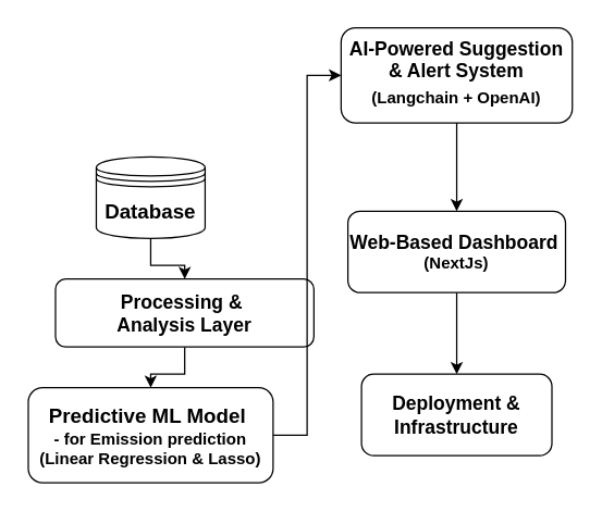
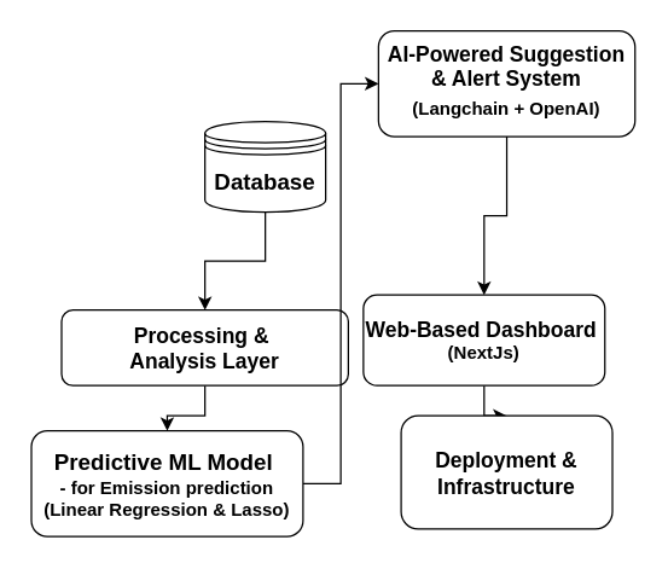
  <mxCell id="0" />
  <mxCell id="1" parent="0" />
  <mxCell id="2" value="" style="group" vertex="1" connectable="0" parent="1"><mxGeometry x="20" y="20" width="400" height="335" as="geometry" /></mxCell>
  <mxCell id="3" style="edgeStyle=orthogonalEdgeStyle;rounded=0;orthogonalLoop=1;jettySize=auto;html=1;" edge="1" parent="2" source="4" target="6"><mxGeometry relative="1" as="geometry" /></mxCell>
  <mxCell id="4" value="&lt;b&gt;&lt;font style=&quot;font-size: 14px;&quot;&gt;Processing&amp;nbsp;&lt;/font&gt;&lt;/b&gt;&lt;b style=&quot;background-color: transparent; color: light-dark(rgb(0, 0, 0), rgb(255, 255, 255));&quot;&gt;&lt;font style=&quot;font-size: 14px;&quot;&gt;&amp;amp;&amp;nbsp;&lt;/font&gt;&lt;/b&gt;&lt;div&gt;&lt;b&gt;&lt;font style=&quot;font-size: 14px;&quot;&gt;Analysis Layer&lt;/font&gt;&lt;/b&gt;&lt;/div&gt;" style="rounded=1;whiteSpace=wrap;html=1;" vertex="1" parent="2"><mxGeometry x="20" y="185" width="190" height="50" as="geometry" /></mxCell>
  <mxCell id="5" style="edgeStyle=orthogonalEdgeStyle;rounded=0;orthogonalLoop=1;jettySize=auto;html=1;entryX=0;entryY=0.5;entryDx=0;entryDy=0;" edge="1" parent="2" source="6" target="8"><mxGeometry relative="1" as="geometry" /></mxCell>
  <mxCell id="6" value="&lt;div style=&quot;line-height: 130%;&quot;&gt;&lt;b&gt;&lt;font style=&quot;font-size: 15px; line-height: 130%;&quot;&gt;Predictive ML Model&amp;nbsp;&lt;/font&gt;&lt;/b&gt;&lt;div&gt;&lt;b&gt;- for Emission prediction&lt;/b&gt;&lt;/div&gt;&lt;div&gt;&lt;b&gt;(Linear Regression &amp;amp; Lasso)&lt;/b&gt;&lt;/div&gt;&lt;/div&gt;" style="rounded=1;whiteSpace=wrap;html=1;verticalAlign=middle;spacingTop=2;spacing=6;" vertex="1" parent="2"><mxGeometry y="265" width="180" height="70" as="geometry" /></mxCell>
  <mxCell id="7" style="edgeStyle=orthogonalEdgeStyle;rounded=0;orthogonalLoop=1;jettySize=auto;html=1;entryX=0.5;entryY=0;entryDx=0;entryDy=0;" edge="1" parent="2" source="8" target="10"><mxGeometry relative="1" as="geometry" /></mxCell>
  <mxCell id="8" value="&lt;div style=&quot;line-height: 130%;&quot;&gt;&lt;b&gt;&lt;font style=&quot;font-size: 14px; line-height: 110%;&quot;&gt;AI-Powered Suggestion &amp;amp; Alert System&lt;/font&gt;&lt;/b&gt;&lt;div&gt;&lt;b style=&quot;line-height: 170%;&quot;&gt;(Langchain + OpenAI)&lt;/b&gt;&lt;/div&gt;&lt;/div&gt;" style="rounded=1;whiteSpace=wrap;html=1;" vertex="1" parent="2"><mxGeometry x="230" width="170" height="70" as="geometry" /></mxCell>
  <mxCell id="9" style="edgeStyle=orthogonalEdgeStyle;rounded=0;orthogonalLoop=1;jettySize=auto;html=1;entryX=0.5;entryY=0;entryDx=0;entryDy=0;" edge="1" parent="2" source="10" target="11"><mxGeometry relative="1" as="geometry" /></mxCell>
- <mxCell id="10" value="&lt;b&gt;&lt;font style=&quot;font-size: 14px;&quot;&gt;Web-Based Dashboard&lt;/font&gt;&amp;nbsp;&lt;/b&gt;&lt;div&gt;&lt;b&gt;(NextJs)&lt;/b&gt;&lt;/div&gt;" style="rounded=1;whiteSpace=wrap;html=1;" vertex="1" parent="2"><mxGeometry x="235" y="135" width="160" height="60" as="geometry" /></mxCell>
- <mxCell id="11" value="&lt;b&gt;&lt;font style=&quot;font-size: 14px;&quot;&gt;Deployment &amp;amp; Infrastructure&lt;/font&gt;&lt;/b&gt;" style="rounded=1;whiteSpace=wrap;html=1;" vertex="1" parent="2"><mxGeometry x="245" y="255" width="140" height="60" as="geometry" /></mxCell>
+ <mxCell id="10" value="&lt;b&gt;&lt;font style=&quot;font-size: 14px;&quot;&gt;Web-Based Dashboard&lt;/font&gt;&amp;nbsp;&lt;/b&gt;&lt;div&gt;&lt;b&gt;(NextJs)&lt;/b&gt;&lt;/div&gt;" style="rounded=1;whiteSpace=wrap;html=1;" vertex="1" parent="2"><mxGeometry x="220" y="175" width="160" height="60" as="geometry" /></mxCell>
+ <mxCell id="11" value="&lt;b&gt;&lt;font style=&quot;font-size: 14px;&quot;&gt;Deployment &amp;amp; Infrastructure&lt;/font&gt;&lt;/b&gt;" style="rounded=1;whiteSpace=wrap;html=1;" vertex="1" parent="2"><mxGeometry x="245" y="255" width="140" height="75" as="geometry" /></mxCell>
  <mxCell id="12" style="edgeStyle=orthogonalEdgeStyle;rounded=0;orthogonalLoop=1;jettySize=auto;html=1;entryX=0.5;entryY=0;entryDx=0;entryDy=0;" edge="1" parent="2" source="13" target="4"><mxGeometry relative="1" as="geometry" /></mxCell>
- <mxCell id="13" value="&lt;b&gt;&lt;font style=&quot;font-size: 15px;&quot;&gt;Database&lt;/font&gt;&lt;/b&gt;" style="shape=datastore;whiteSpace=wrap;html=1;" vertex="1" parent="2"><mxGeometry x="50" y="95" width="80" height="60" as="geometry" /></mxCell>
+ <mxCell id="13" value="&lt;b&gt;&lt;font style=&quot;font-size: 15px;&quot;&gt;Database&lt;/font&gt;&lt;/b&gt;" style="shape=datastore;whiteSpace=wrap;html=1;" vertex="1" parent="2"><mxGeometry x="115" y="60" width="80" height="60" as="geometry" /></mxCell>
